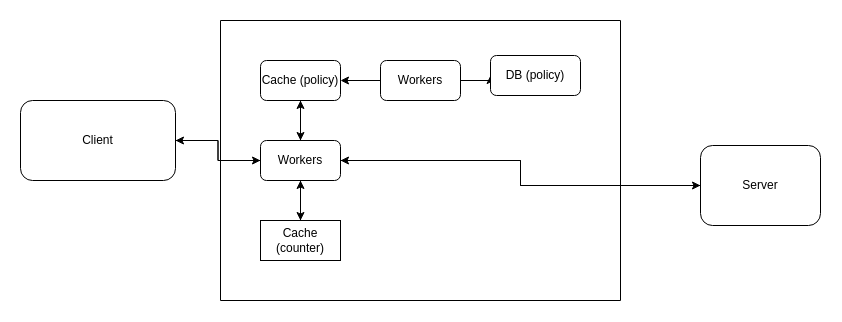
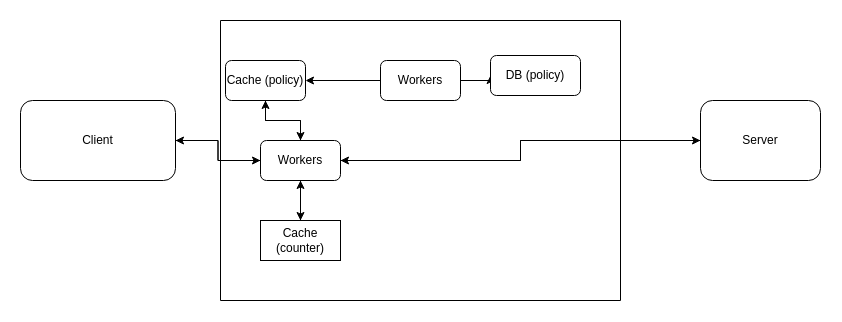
  <mxCell id="0" />
  <mxCell id="1" parent="0" />
  <mxCell id="2" style="edgeStyle=orthogonalEdgeStyle;rounded=0;orthogonalLoop=1;jettySize=auto;html=1;exitX=0.5;exitY=1;exitDx=0;exitDy=0;entryX=0.5;entryY=0;entryDx=0;entryDy=0;" parent="1" source="6" target="8" edge="1"><mxGeometry relative="1" as="geometry" /></mxCell>
  <mxCell id="3" style="edgeStyle=orthogonalEdgeStyle;rounded=0;orthogonalLoop=1;jettySize=auto;html=1;exitX=0.5;exitY=0;exitDx=0;exitDy=0;entryX=0.5;entryY=1;entryDx=0;entryDy=0;" parent="1" source="6" target="10" edge="1"><mxGeometry relative="1" as="geometry" /></mxCell>
  <mxCell id="4" style="edgeStyle=orthogonalEdgeStyle;rounded=0;orthogonalLoop=1;jettySize=auto;html=1;exitX=1;exitY=0.5;exitDx=0;exitDy=0;entryX=0;entryY=0.5;entryDx=0;entryDy=0;" edge="1" parent="1" source="6" target="18"><mxGeometry relative="1" as="geometry" /></mxCell>
  <mxCell id="5" style="edgeStyle=orthogonalEdgeStyle;rounded=0;orthogonalLoop=1;jettySize=auto;html=1;exitX=0;exitY=0.5;exitDx=0;exitDy=0;entryX=1;entryY=0.5;entryDx=0;entryDy=0;" edge="1" parent="1" source="6" target="16"><mxGeometry relative="1" as="geometry" /></mxCell>
  <mxCell id="6" value="Workers" style="rounded=1;whiteSpace=wrap;html=1;" parent="1" vertex="1"><mxGeometry x="260" y="140" width="80" height="40" as="geometry" /></mxCell>
  <mxCell id="7" style="edgeStyle=orthogonalEdgeStyle;rounded=0;orthogonalLoop=1;jettySize=auto;html=1;exitX=0.5;exitY=0;exitDx=0;exitDy=0;entryX=0.5;entryY=1;entryDx=0;entryDy=0;" parent="1" source="8" target="6" edge="1"><mxGeometry relative="1" as="geometry" /></mxCell>
  <mxCell id="8" value="Cache (counter)" style="whiteSpace=wrap;html=1;rounded=0;" parent="1" vertex="1"><mxGeometry x="260" y="220" width="80" height="40" as="geometry" /></mxCell>
  <mxCell id="9" style="edgeStyle=orthogonalEdgeStyle;rounded=0;orthogonalLoop=1;jettySize=auto;html=1;exitX=0.5;exitY=1;exitDx=0;exitDy=0;entryX=0.5;entryY=0;entryDx=0;entryDy=0;" parent="1" source="10" target="6" edge="1"><mxGeometry relative="1" as="geometry" /></mxCell>
- <mxCell id="10" value="Cache (policy)" style="rounded=1;whiteSpace=wrap;html=1;" parent="1" vertex="1"><mxGeometry x="260" y="60" width="80" height="40" as="geometry" /></mxCell>
+ <mxCell id="10" value="Cache (policy)" style="rounded=1;whiteSpace=wrap;html=1;" parent="1" vertex="1"><mxGeometry x="225" y="60" width="80" height="40" as="geometry" /></mxCell>
  <mxCell id="11" style="edgeStyle=orthogonalEdgeStyle;rounded=0;orthogonalLoop=1;jettySize=auto;html=1;exitX=1;exitY=0.5;exitDx=0;exitDy=0;entryX=0;entryY=0.5;entryDx=0;entryDy=0;" parent="1" source="13" target="14" edge="1"><mxGeometry relative="1" as="geometry" /></mxCell>
  <mxCell id="12" style="edgeStyle=orthogonalEdgeStyle;rounded=0;orthogonalLoop=1;jettySize=auto;html=1;exitX=0;exitY=0.5;exitDx=0;exitDy=0;entryX=1;entryY=0.5;entryDx=0;entryDy=0;" parent="1" source="13" target="10" edge="1"><mxGeometry relative="1" as="geometry" /></mxCell>
  <mxCell id="13" value="Workers" style="rounded=1;whiteSpace=wrap;html=1;" parent="1" vertex="1"><mxGeometry x="380" y="60" width="80" height="40" as="geometry" /></mxCell>
  <mxCell id="14" value="DB (policy)" style="rounded=1;whiteSpace=wrap;html=1;" parent="1" vertex="1"><mxGeometry x="490" y="55" width="90" height="40" as="geometry" /></mxCell>
  <mxCell id="15" style="edgeStyle=orthogonalEdgeStyle;rounded=0;orthogonalLoop=1;jettySize=auto;html=1;exitX=1;exitY=0.5;exitDx=0;exitDy=0;entryX=0;entryY=0.5;entryDx=0;entryDy=0;" edge="1" parent="1" source="16" target="6"><mxGeometry relative="1" as="geometry" /></mxCell>
  <mxCell id="16" value="Client" style="rounded=1;whiteSpace=wrap;html=1;" parent="1" vertex="1"><mxGeometry x="20" y="100" width="155" height="80" as="geometry" /></mxCell>
  <mxCell id="17" style="edgeStyle=orthogonalEdgeStyle;rounded=0;orthogonalLoop=1;jettySize=auto;html=1;exitX=0;exitY=0.5;exitDx=0;exitDy=0;entryX=1;entryY=0.5;entryDx=0;entryDy=0;" edge="1" parent="1" source="18" target="6"><mxGeometry relative="1" as="geometry" /></mxCell>
- <mxCell id="18" value="Server" style="rounded=1;whiteSpace=wrap;html=1;" parent="1" vertex="1"><mxGeometry x="700" y="145" width="120" height="80" as="geometry" /></mxCell>
+ <mxCell id="18" value="Server" style="rounded=1;whiteSpace=wrap;html=1;" parent="1" vertex="1"><mxGeometry x="700" y="100" width="120" height="80" as="geometry" /></mxCell>
  <mxCell id="19" value="" style="swimlane;startSize=0;" vertex="1" parent="1"><mxGeometry x="220" y="20" width="400" height="280" as="geometry" /></mxCell>
